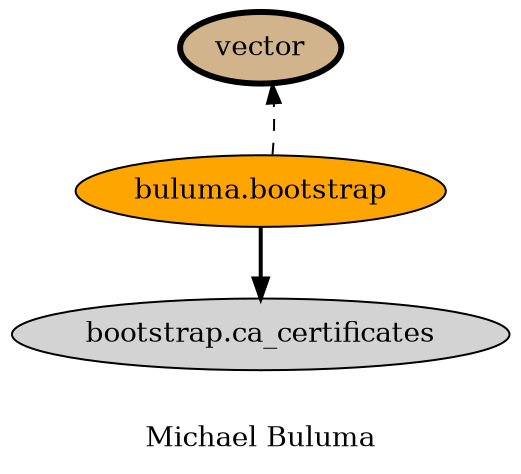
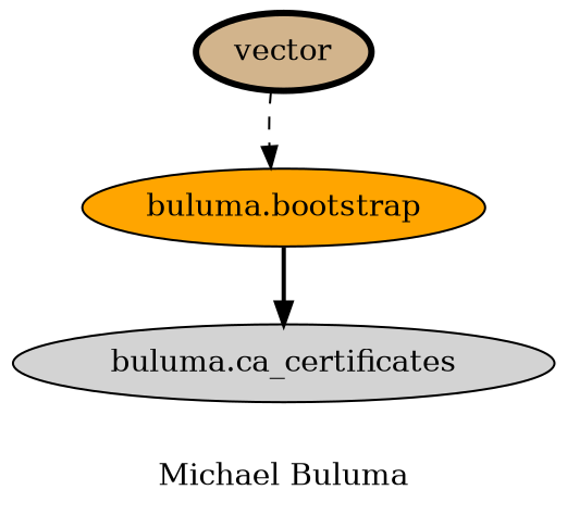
  digraph {
    label="Michael Buluma"
    node [style=filled]
    vector [fillcolor=tan penwidth=3]
    "buluma.bootstrap" [fillcolor=orange]
-   "buluma.ca_certificates" [fillcolor=lightgrey label="bootstrap.ca_certificates"]
-   "buluma.bootstrap" -> vector [style=dashed]
+   "buluma.ca_certificates" [fillcolor=lightgrey]
+   vector -> "buluma.bootstrap" [style=dashed]
    "buluma.bootstrap" -> "buluma.ca_certificates" [style=bold]
  }
